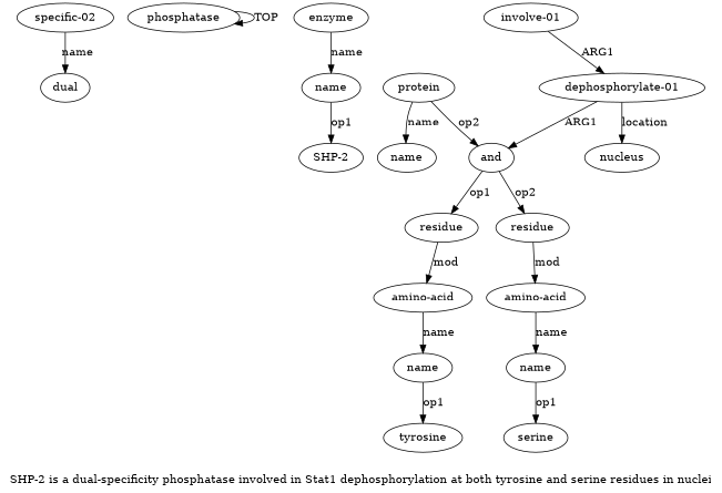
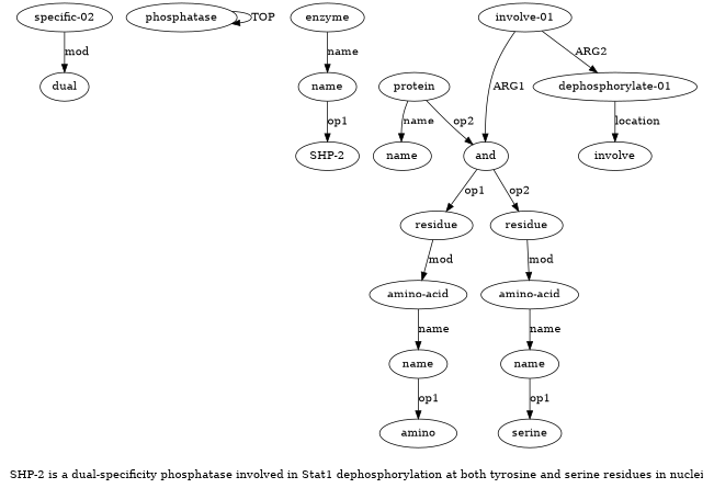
  digraph {
    label="SHP-2 is a dual-specificity phosphatase involved in Stat1 dephosphorylation at both tyrosine and serine residues in nuclei"
    node [color=black gold_ind=-1 gold_label=name test_ind=-1 test_label=name]
    edge [color=black gold_label=name test_label=name]
    n1 [gold_ind=15 gold_label="specific-02" label="specific-02" test_ind=15 test_label="specific-02"]
    n2 [gold_ind=16 gold_label=dual label=dual test_ind=16 test_label=dual]
    n3 [gold_ind=0 gold_label=phosphatase label=phosphatase test_ind=0 test_label=phosphatase]
    n4 [gold_ind=1 gold_label=enzyme label=enzyme test_ind=1 test_label=enzyme]
    n5 [gold_ind=2 label=name test_ind=2]
-   n6 [gold_ind=14 gold_label=nucleus label=nucleus test_ind=14 test_label=nucleus]
+   n6 [gold_ind=14 gold_label=nucleus label=involve test_ind=14 test_label=nucleus]
    n7 [gold_ind=11 label=name test_ind=11]
    n8 [gold_label=serine label=serine test_label=serine]
    n9 [gold_ind=10 gold_label="amino-acid" label="amino-acid" test_ind=10 test_label="amino-acid"]
    n10 [gold_ind=13 label=name test_ind=13]
    n11 [gold_ind=12 gold_label=protein label=protein test_ind=12 test_label=protein]
    n12 [gold_ind=5 gold_label=and label=and test_ind=5 test_label=and]
    n13 [gold_ind=6 gold_label=residue label=residue test_ind=6 test_label=residue]
    n14 [gold_ind=9 gold_label=residue label=residue test_ind=9 test_label=residue]
    n15 [gold_ind=7 gold_label="amino-acid" label="amino-acid" test_ind=7 test_label="amino-acid"]
    n16 [gold_label="SHP-2" label="SHP-2" test_label="SHP-2"]
    n17 [gold_ind=3 gold_label="involve-01" label="involve-01" test_ind=3 test_label="involve-01"]
    n18 [gold_ind=4 gold_label="dephosphorylate-01" label="dephosphorylate-01" test_ind=4 test_label="dephosphorylate-01"]
    n19 [gold_ind=8 label=name test_ind=8]
-   n20 [gold_label=tyrosine label=tyrosine test_label=tyrosine]
-   n1 -> n2 [gold_label=mod label=name test_label=mod]
+   n20 [gold_label=tyrosine label=amino test_label=tyrosine]
+   n1 -> n2 [gold_label=mod label=mod test_label=mod]
    n3 -> n3 [gold_label=TOP label=TOP test_label=TOP]
    n4 -> n5 [label=name]
    n5 -> n16 [gold_label=op1 label=op1 test_label=op1]
    n7 -> n8 [gold_label=op1 label=op1 test_label=op1]
    n9 -> n7 [label=name]
    n11 -> n10 [label=name]
    n11 -> n12 [gold_label=part label=op2 test_label=part]
    n12 -> n13 [gold_label=op1 label=op1 test_label=op1]
    n12 -> n14 [gold_label=op2 label=op2 test_label=op2]
    n13 -> n15 [gold_label=mod label=mod test_label=mod]
    n14 -> n9 [gold_label=mod label=mod test_label=mod]
    n15 -> n19 [label=name]
-   n17 -> n18 [gold_label=ARG2 label=ARG1 test_label=ARG2]
+   n17 -> n18 [gold_label=ARG2 label=ARG2 test_label=ARG2]
    n18 -> n6 [gold_label=location label=location test_label=location]
-   n18 -> n12 [gold_label=ARG1 label=ARG1 test_label=ARG1]
+   n17 -> n12 [gold_label=ARG1 label=ARG1 test_label=ARG1]
    n19 -> n20 [gold_label=op1 label=op1 test_label=op1]
  }
